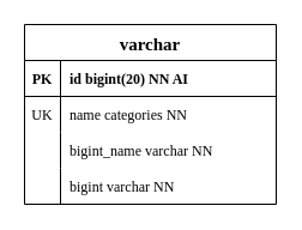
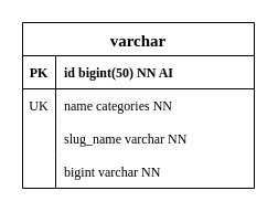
  <mxCell id="0" />
  <mxCell id="1" parent="0" />
  <mxCell id="2" value="varchar" style="shape=table;startSize=30;container=1;collapsible=1;childLayout=tableLayout;fixedRows=1;rowLines=0;fontStyle=1;align=center;resizeLast=1;rounded=0;fontSize=15;fontFamily=Times New Roman;" parent="1" vertex="1"><mxGeometry x="20" y="20" width="210" height="150" as="geometry"><mxRectangle x="530" y="150" width="90" height="30" as="alternateBounds" /></mxGeometry></mxCell>
  <mxCell id="3" value="" style="shape=tableRow;horizontal=0;startSize=0;swimlaneHead=0;swimlaneBody=0;fillColor=none;collapsible=0;dropTarget=0;points=[[0,0.5],[1,0.5]];portConstraint=eastwest;top=0;left=0;right=0;bottom=1;rounded=0;fontFamily=Times New Roman;" parent="2" vertex="1"><mxGeometry y="30" width="210" height="30" as="geometry" /></mxCell>
  <mxCell id="4" value="PK" style="shape=partialRectangle;connectable=0;fillColor=none;top=0;left=0;bottom=0;right=0;fontStyle=1;overflow=hidden;rounded=0;fontFamily=Times New Roman;" parent="3" vertex="1"><mxGeometry width="30" height="30" as="geometry"><mxRectangle width="30" height="30" as="alternateBounds" /></mxGeometry></mxCell>
- <mxCell id="5" value="id bigint(20) NN AI" style="shape=partialRectangle;connectable=0;fillColor=none;top=0;left=0;bottom=0;right=0;align=left;spacingLeft=6;fontStyle=1;overflow=hidden;rounded=0;fontFamily=Times New Roman;" parent="3" vertex="1"><mxGeometry x="30" width="180" height="30" as="geometry"><mxRectangle width="180" height="30" as="alternateBounds" /></mxGeometry></mxCell>
+ <mxCell id="5" value="id bigint(50) NN AI" style="shape=partialRectangle;connectable=0;fillColor=none;top=0;left=0;bottom=0;right=0;align=left;spacingLeft=6;fontStyle=1;overflow=hidden;rounded=0;fontFamily=Times New Roman;" parent="3" vertex="1"><mxGeometry x="30" width="180" height="30" as="geometry"><mxRectangle width="180" height="30" as="alternateBounds" /></mxGeometry></mxCell>
  <mxCell id="6" value="" style="shape=tableRow;horizontal=0;startSize=0;swimlaneHead=0;swimlaneBody=0;fillColor=none;collapsible=0;dropTarget=0;points=[[0,0.5],[1,0.5]];portConstraint=eastwest;top=0;left=0;right=0;bottom=0;rounded=0;fontFamily=Times New Roman;" parent="2" vertex="1"><mxGeometry y="60" width="210" height="30" as="geometry" /></mxCell>
  <mxCell id="7" value="UK" style="shape=partialRectangle;connectable=0;fillColor=none;top=0;left=0;bottom=0;right=0;editable=1;overflow=hidden;rounded=0;fontFamily=Times New Roman;" parent="6" vertex="1"><mxGeometry width="30" height="30" as="geometry"><mxRectangle width="30" height="30" as="alternateBounds" /></mxGeometry></mxCell>
  <mxCell id="8" value="name categories NN" style="shape=partialRectangle;connectable=0;fillColor=none;top=0;left=0;bottom=0;right=0;align=left;spacingLeft=6;overflow=hidden;rounded=0;fontFamily=Times New Roman;" parent="6" vertex="1"><mxGeometry x="30" width="180" height="30" as="geometry"><mxRectangle width="180" height="30" as="alternateBounds" /></mxGeometry></mxCell>
  <mxCell id="9" value="" style="shape=tableRow;horizontal=0;startSize=0;swimlaneHead=0;swimlaneBody=0;fillColor=none;collapsible=0;dropTarget=0;points=[[0,0.5],[1,0.5]];portConstraint=eastwest;top=0;left=0;right=0;bottom=0;rounded=0;fontFamily=Times New Roman;" parent="2" vertex="1"><mxGeometry y="90" width="210" height="30" as="geometry" /></mxCell>
  <mxCell id="10" value="" style="shape=partialRectangle;connectable=0;fillColor=none;top=0;left=0;bottom=0;right=0;editable=1;overflow=hidden;rounded=0;fontFamily=Times New Roman;" parent="9" vertex="1"><mxGeometry width="30" height="30" as="geometry"><mxRectangle width="30" height="30" as="alternateBounds" /></mxGeometry></mxCell>
- <mxCell id="11" value="bigint_name varchar NN" style="shape=partialRectangle;connectable=0;fillColor=none;top=0;left=0;bottom=0;right=0;align=left;spacingLeft=6;overflow=hidden;rounded=0;fontFamily=Times New Roman;" parent="9" vertex="1"><mxGeometry x="30" width="180" height="30" as="geometry"><mxRectangle width="180" height="30" as="alternateBounds" /></mxGeometry></mxCell>
+ <mxCell id="11" value="slug_name varchar NN" style="shape=partialRectangle;connectable=0;fillColor=none;top=0;left=0;bottom=0;right=0;align=left;spacingLeft=6;overflow=hidden;rounded=0;fontFamily=Times New Roman;" parent="9" vertex="1"><mxGeometry x="30" width="180" height="30" as="geometry"><mxRectangle width="180" height="30" as="alternateBounds" /></mxGeometry></mxCell>
  <mxCell id="12" value="" style="shape=tableRow;horizontal=0;startSize=0;swimlaneHead=0;swimlaneBody=0;fillColor=none;collapsible=0;dropTarget=0;points=[[0,0.5],[1,0.5]];portConstraint=eastwest;top=0;left=0;right=0;bottom=0;rounded=0;fontFamily=Times New Roman;" parent="2" vertex="1"><mxGeometry y="120" width="210" height="30" as="geometry" /></mxCell>
  <mxCell id="13" value="" style="shape=partialRectangle;connectable=0;fillColor=none;top=0;left=0;bottom=0;right=0;editable=1;overflow=hidden;rounded=0;fontFamily=Times New Roman;" parent="12" vertex="1"><mxGeometry width="30" height="30" as="geometry"><mxRectangle width="30" height="30" as="alternateBounds" /></mxGeometry></mxCell>
  <mxCell id="14" value="bigint varchar NN" style="shape=partialRectangle;connectable=0;fillColor=none;top=0;left=0;bottom=0;right=0;align=left;spacingLeft=6;overflow=hidden;rounded=0;fontFamily=Times New Roman;" parent="12" vertex="1"><mxGeometry x="30" width="180" height="30" as="geometry"><mxRectangle width="180" height="30" as="alternateBounds" /></mxGeometry></mxCell>
